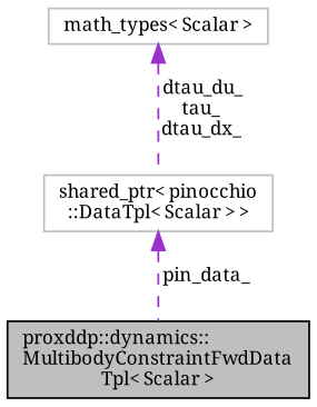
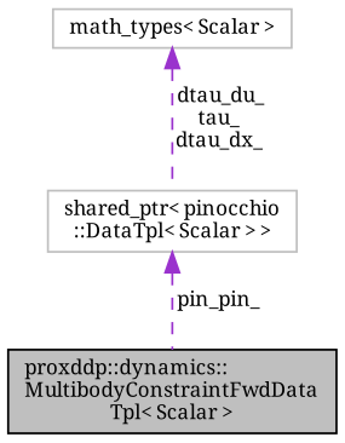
  digraph {
    fontname="Noto Serif"
    node [color=grey75 fontname="Noto Serif" fontsize=10 shape=record]
    edge [color=darkorchid3 dir=back fontname="Noto Serif" fontsize=10 labelfontname=Helvetica labelfontsize=10 style=dashed]
    n1 [color=black fillcolor=grey75 fontcolor=black height=0.2 label="proxddp::dynamics::\lMultibodyConstraintFwdData\lTpl\< Scalar \>" style=filled width=0.4]
    n2 [height=0.2 label="shared_ptr\< pinocchio\l::DataTpl\< Scalar \> \>" width=0.4]
    n3 [height=0.2 label="math_types\< Scalar \>" width=0.4]
-   n2 -> n1 [label=" pin_data_"]
+   n2 -> n1 [label=" pin_pin_"]
    n3 -> n2 [label=" dtau_du_\ntau_\ndtau_dx_"]
  }
